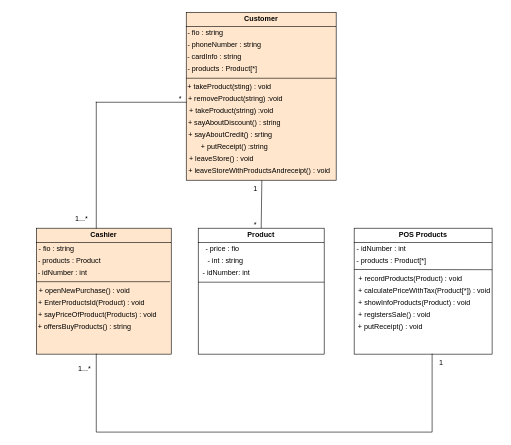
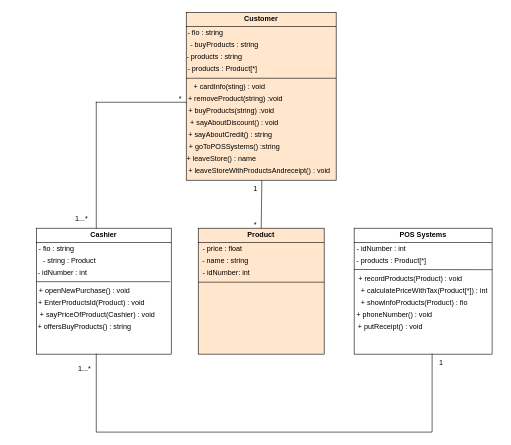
  <mxCell id="0" />
  <mxCell id="1" parent="0" />
  <mxCell id="2" value="&lt;p style=&quot;margin:0px;margin-top:4px;text-align:center;&quot;&gt;&lt;b&gt;Customer&lt;/b&gt;&lt;/p&gt;&lt;hr size=&quot;1&quot; style=&quot;border-style:solid;&quot;&gt;&lt;div style=&quot;height:2px;&quot;&gt;&lt;/div&gt;" style="verticalAlign=top;align=left;overflow=fill;html=1;whiteSpace=wrap;fillColor=#ffe6cc;" vertex="1" parent="1"><mxGeometry x="310" y="20" width="250" height="280" as="geometry" /></mxCell>
  <mxCell id="3" value="&amp;nbsp; &amp;nbsp; - fio : string" style="text;html=1;align=center;verticalAlign=middle;resizable=0;points=[];autosize=1;strokeColor=none;fillColor=none;" vertex="1" parent="1"><mxGeometry x="285" y="40" width="100" height="30" as="geometry" /></mxCell>
- <mxCell id="4" value="&amp;nbsp; - phoneNumber : string" style="text;html=1;align=center;verticalAlign=middle;resizable=0;points=[];autosize=1;strokeColor=none;fillColor=none;" vertex="1" parent="1"><mxGeometry x="295" y="60" width="150" height="30" as="geometry" /></mxCell>
- <mxCell id="5" value="&amp;nbsp; &amp;nbsp; - cardInfo : string" style="text;html=1;align=center;verticalAlign=middle;resizable=0;points=[];autosize=1;strokeColor=none;fillColor=none;" vertex="1" parent="1"><mxGeometry x="285" y="80" width="130" height="30" as="geometry" /></mxCell>
- <mxCell id="6" value="&amp;nbsp; &amp;nbsp; &amp;nbsp; &amp;nbsp;+ takeProduct(sting) : void" style="text;html=1;align=center;verticalAlign=middle;resizable=0;points=[];autosize=1;strokeColor=none;fillColor=none;" vertex="1" parent="1"><mxGeometry x="275" y="130" width="190" height="30" as="geometry" /></mxCell>
+ <mxCell id="4" value="&amp;nbsp; - buyProducts : string" style="text;html=1;align=center;verticalAlign=middle;resizable=0;points=[];autosize=1;strokeColor=none;fillColor=none;" vertex="1" parent="1"><mxGeometry x="295" y="60" width="150" height="30" as="geometry" /></mxCell>
+ <mxCell id="5" value="&amp;nbsp; &amp;nbsp; - products : string" style="text;html=1;align=center;verticalAlign=middle;resizable=0;points=[];autosize=1;strokeColor=none;fillColor=none;" vertex="1" parent="1"><mxGeometry x="285" y="80" width="130" height="30" as="geometry" /></mxCell>
+ <mxCell id="6" value="&amp;nbsp; &amp;nbsp; &amp;nbsp; &amp;nbsp;+ cardInfo(sting) : void" style="text;html=1;align=center;verticalAlign=middle;resizable=0;points=[];autosize=1;strokeColor=none;fillColor=none;" vertex="1" parent="1"><mxGeometry x="275" y="130" width="190" height="30" as="geometry" /></mxCell>
  <mxCell id="7" value="&amp;nbsp; &amp;nbsp; &amp;nbsp; &amp;nbsp; &amp;nbsp; + removeProduct(string) :void" style="text;html=1;align=center;verticalAlign=middle;resizable=0;points=[];autosize=1;strokeColor=none;fillColor=none;" vertex="1" parent="1"><mxGeometry x="270" y="150" width="210" height="30" as="geometry" /></mxCell>
  <mxCell id="8" value="" style="endArrow=none;html=1;rounded=0;" edge="1" parent="1"><mxGeometry width="50" height="50" relative="1" as="geometry"><mxPoint x="310" y="130" as="sourcePoint" /><mxPoint x="560" y="130" as="targetPoint" /></mxGeometry></mxCell>
  <mxCell id="9" value="- products : Product[*]" style="text;html=1;align=center;verticalAlign=middle;resizable=0;points=[];autosize=1;strokeColor=none;fillColor=none;" vertex="1" parent="1"><mxGeometry x="300" y="100" width="140" height="30" as="geometry" /></mxCell>
- <mxCell id="10" value="&amp;nbsp; &amp;nbsp; &amp;nbsp; &amp;nbsp; &amp;nbsp;+ takeProduct(string) :void" style="text;html=1;align=center;verticalAlign=middle;resizable=0;points=[];autosize=1;strokeColor=none;fillColor=none;" vertex="1" parent="1"><mxGeometry x="270" y="170" width="200" height="30" as="geometry" /></mxCell>
- <mxCell id="11" value="&lt;p style=&quot;margin:0px;margin-top:4px;text-align:center;&quot;&gt;&lt;b&gt;Product&lt;/b&gt;&lt;/p&gt;&lt;hr size=&quot;1&quot; style=&quot;border-style:solid;&quot;&gt;&lt;div style=&quot;height:2px;&quot;&gt;&lt;/div&gt;" style="verticalAlign=top;align=left;overflow=fill;html=1;whiteSpace=wrap;" vertex="1" parent="1"><mxGeometry x="330" y="380" width="210" height="210" as="geometry" /></mxCell>
- <mxCell id="12" value="- price : fio" style="text;html=1;align=center;verticalAlign=middle;resizable=0;points=[];autosize=1;strokeColor=none;fillColor=none;" vertex="1" parent="1"><mxGeometry x="325" y="400" width="90" height="30" as="geometry" /></mxCell>
- <mxCell id="13" value="&amp;nbsp; &amp;nbsp;- int : string" style="text;html=1;align=center;verticalAlign=middle;resizable=0;points=[];autosize=1;strokeColor=none;fillColor=none;" vertex="1" parent="1"><mxGeometry x="315" y="420" width="110" height="30" as="geometry" /></mxCell>
+ <mxCell id="10" value="&amp;nbsp; &amp;nbsp; &amp;nbsp; &amp;nbsp; &amp;nbsp;+ buyProducts(string) :void" style="text;html=1;align=center;verticalAlign=middle;resizable=0;points=[];autosize=1;strokeColor=none;fillColor=none;" vertex="1" parent="1"><mxGeometry x="270" y="170" width="200" height="30" as="geometry" /></mxCell>
+ <mxCell id="11" value="&lt;p style=&quot;margin:0px;margin-top:4px;text-align:center;&quot;&gt;&lt;b&gt;Product&lt;/b&gt;&lt;/p&gt;&lt;hr size=&quot;1&quot; style=&quot;border-style:solid;&quot;&gt;&lt;div style=&quot;height:2px;&quot;&gt;&lt;/div&gt;" style="verticalAlign=top;align=left;overflow=fill;html=1;whiteSpace=wrap;fillColor=#ffe6cc;" vertex="1" parent="1"><mxGeometry x="330" y="380" width="210" height="210" as="geometry" /></mxCell>
+ <mxCell id="12" value="- price : float" style="text;html=1;align=center;verticalAlign=middle;resizable=0;points=[];autosize=1;strokeColor=none;fillColor=none;" vertex="1" parent="1"><mxGeometry x="325" y="400" width="90" height="30" as="geometry" /></mxCell>
+ <mxCell id="13" value="&amp;nbsp; &amp;nbsp;- name : string" style="text;html=1;align=center;verticalAlign=middle;resizable=0;points=[];autosize=1;strokeColor=none;fillColor=none;" vertex="1" parent="1"><mxGeometry x="315" y="420" width="110" height="30" as="geometry" /></mxCell>
  <mxCell id="14" value="" style="endArrow=none;html=1;rounded=0;entryX=1;entryY=0.5;entryDx=0;entryDy=0;exitX=0;exitY=0.5;exitDx=0;exitDy=0;" edge="1" parent="1"><mxGeometry width="50" height="50" relative="1" as="geometry"><mxPoint x="330" y="470" as="sourcePoint" /><mxPoint x="540" y="470" as="targetPoint" /></mxGeometry></mxCell>
- <mxCell id="15" value="&lt;p style=&quot;margin:0px;margin-top:4px;text-align:center;&quot;&gt;&lt;b&gt;POS Products&lt;/b&gt;&lt;/p&gt;&lt;hr size=&quot;1&quot; style=&quot;border-style:solid;&quot;&gt;&lt;div style=&quot;height:2px;&quot;&gt;&lt;br&gt;&lt;/div&gt;" style="verticalAlign=top;align=left;overflow=fill;html=1;whiteSpace=wrap;" vertex="1" parent="1"><mxGeometry x="590" y="380" width="230" height="210" as="geometry" /></mxCell>
- <mxCell id="16" value="&lt;p style=&quot;margin:0px;margin-top:4px;text-align:center;&quot;&gt;&lt;b&gt;Cashier&lt;/b&gt;&lt;/p&gt;&lt;hr size=&quot;1&quot; style=&quot;border-style:solid;&quot;&gt;&lt;div style=&quot;height:2px;&quot;&gt;&lt;/div&gt;" style="verticalAlign=top;align=left;overflow=fill;html=1;whiteSpace=wrap;fillColor=#ffe6cc;" vertex="1" parent="1"><mxGeometry x="60" y="380" width="225" height="210" as="geometry" /></mxCell>
+ <mxCell id="15" value="&lt;p style=&quot;margin:0px;margin-top:4px;text-align:center;&quot;&gt;&lt;b&gt;POS Systems&lt;/b&gt;&lt;/p&gt;&lt;hr size=&quot;1&quot; style=&quot;border-style:solid;&quot;&gt;&lt;div style=&quot;height:2px;&quot;&gt;&lt;br&gt;&lt;/div&gt;" style="verticalAlign=top;align=left;overflow=fill;html=1;whiteSpace=wrap;" vertex="1" parent="1"><mxGeometry x="590" y="380" width="230" height="210" as="geometry" /></mxCell>
+ <mxCell id="16" value="&lt;p style=&quot;margin:0px;margin-top:4px;text-align:center;&quot;&gt;&lt;b&gt;Cashier&lt;/b&gt;&lt;/p&gt;&lt;hr size=&quot;1&quot; style=&quot;border-style:solid;&quot;&gt;&lt;div style=&quot;height:2px;&quot;&gt;&lt;/div&gt;" style="verticalAlign=top;align=left;overflow=fill;html=1;whiteSpace=wrap;" vertex="1" parent="1"><mxGeometry x="60" y="380" width="225" height="210" as="geometry" /></mxCell>
  <mxCell id="17" value="&amp;nbsp; - fio : string" style="text;html=1;align=center;verticalAlign=middle;resizable=0;points=[];autosize=1;strokeColor=none;fillColor=none;" vertex="1" parent="1"><mxGeometry x="45" y="400" width="90" height="30" as="geometry" /></mxCell>
  <mxCell id="18" value="" style="endArrow=none;html=1;rounded=0;entryX=1;entryY=0.329;entryDx=0;entryDy=0;entryPerimeter=0;exitX=0.1;exitY=0.98;exitDx=0;exitDy=0;exitPerimeter=0;" edge="1" parent="1"><mxGeometry width="50" height="50" relative="1" as="geometry"><mxPoint x="60" y="469.17" as="sourcePoint" /><mxPoint x="283.17" y="469.17" as="targetPoint" /></mxGeometry></mxCell>
  <mxCell id="19" value="&amp;nbsp; &amp;nbsp; &amp;nbsp; &amp;nbsp;+ EnterProductsId(Product) : void" style="text;html=1;align=center;verticalAlign=middle;resizable=0;points=[];autosize=1;strokeColor=none;fillColor=none;" vertex="1" parent="1"><mxGeometry x="30" y="490" width="220" height="30" as="geometry" /></mxCell>
- <mxCell id="20" value="&amp;nbsp; &amp;nbsp; + sayPriceOfProduct(Products) : void" style="text;html=1;align=center;verticalAlign=middle;resizable=0;points=[];autosize=1;strokeColor=none;fillColor=none;" vertex="1" parent="1"><mxGeometry x="40" y="510" width="230" height="30" as="geometry" /></mxCell>
+ <mxCell id="20" value="&amp;nbsp; &amp;nbsp; + sayPriceOfProduct(Cashier) : void" style="text;html=1;align=center;verticalAlign=middle;resizable=0;points=[];autosize=1;strokeColor=none;fillColor=none;" vertex="1" parent="1"><mxGeometry x="40" y="510" width="230" height="30" as="geometry" /></mxCell>
  <mxCell id="21" value="&amp;nbsp; &amp;nbsp; &amp;nbsp; &amp;nbsp; &amp;nbsp;+ offersBuyProducts() : string" style="text;html=1;align=center;verticalAlign=middle;resizable=0;points=[];autosize=1;strokeColor=none;fillColor=none;" vertex="1" parent="1"><mxGeometry x="20" y="530" width="210" height="30" as="geometry" /></mxCell>
- <mxCell id="22" value="&amp;nbsp; &amp;nbsp;+ sayAboutDiscount() : string" style="text;html=1;align=center;verticalAlign=middle;resizable=0;points=[];autosize=1;strokeColor=none;fillColor=none;" vertex="1" parent="1"><mxGeometry x="290" y="190" width="190" height="30" as="geometry" /></mxCell>
- <mxCell id="23" value="&amp;nbsp; + sayAboutCredit() : srting" style="text;html=1;align=center;verticalAlign=middle;resizable=0;points=[];autosize=1;strokeColor=none;fillColor=none;" vertex="1" parent="1"><mxGeometry x="295" y="210" width="170" height="30" as="geometry" /></mxCell>
+ <mxCell id="22" value="&amp;nbsp; &amp;nbsp;+ sayAboutDiscount() : void" style="text;html=1;align=center;verticalAlign=middle;resizable=0;points=[];autosize=1;strokeColor=none;fillColor=none;" vertex="1" parent="1"><mxGeometry x="290" y="190" width="190" height="30" as="geometry" /></mxCell>
+ <mxCell id="23" value="&amp;nbsp; + sayAboutCredit() : string" style="text;html=1;align=center;verticalAlign=middle;resizable=0;points=[];autosize=1;strokeColor=none;fillColor=none;" vertex="1" parent="1"><mxGeometry x="295" y="210" width="170" height="30" as="geometry" /></mxCell>
  <mxCell id="24" value="&amp;nbsp; &amp;nbsp;- idNumber : int" style="text;html=1;align=center;verticalAlign=middle;resizable=0;points=[];autosize=1;strokeColor=none;fillColor=none;" vertex="1" parent="1"><mxGeometry x="570" y="400" width="120" height="30" as="geometry" /></mxCell>
  <mxCell id="25" value="&amp;nbsp; &amp;nbsp; - idNumber: int" style="text;html=1;align=center;verticalAlign=middle;resizable=0;points=[];autosize=1;strokeColor=none;fillColor=none;" vertex="1" parent="1"><mxGeometry x="310" y="440" width="120" height="30" as="geometry" /></mxCell>
- <mxCell id="26" value="- products : Product" style="text;html=1;align=center;verticalAlign=middle;resizable=0;points=[];autosize=1;strokeColor=none;fillColor=none;" vertex="1" parent="1"><mxGeometry x="50" y="420" width="130" height="30" as="geometry" /></mxCell>
+ <mxCell id="26" value="- string : Product" style="text;html=1;align=center;verticalAlign=middle;resizable=0;points=[];autosize=1;strokeColor=none;fillColor=none;" vertex="1" parent="1"><mxGeometry x="50" y="420" width="130" height="30" as="geometry" /></mxCell>
  <mxCell id="27" value="+ openNewPurchase() : void" style="text;html=1;align=center;verticalAlign=middle;resizable=0;points=[];autosize=1;strokeColor=none;fillColor=none;" vertex="1" parent="1"><mxGeometry x="50" y="470" width="180" height="30" as="geometry" /></mxCell>
  <mxCell id="28" value="&amp;nbsp; - idNumber : int" style="text;html=1;align=center;verticalAlign=middle;resizable=0;points=[];autosize=1;strokeColor=none;fillColor=none;" vertex="1" parent="1"><mxGeometry x="45" y="440" width="110" height="30" as="geometry" /></mxCell>
  <mxCell id="29" value="&amp;nbsp; &amp;nbsp; &amp;nbsp;+ recordProducts(Product) : void" style="text;html=1;align=center;verticalAlign=middle;resizable=0;points=[];autosize=1;strokeColor=none;fillColor=none;" vertex="1" parent="1"><mxGeometry x="570" y="450" width="210" height="30" as="geometry" /></mxCell>
  <mxCell id="30" value="&amp;nbsp; &amp;nbsp; - products : Product[*]" style="text;html=1;align=center;verticalAlign=middle;resizable=0;points=[];autosize=1;strokeColor=none;fillColor=none;" vertex="1" parent="1"><mxGeometry x="570" y="420" width="150" height="30" as="geometry" /></mxCell>
- <mxCell id="31" value="+ putReceipt() :string" style="text;html=1;align=center;verticalAlign=middle;resizable=0;points=[];autosize=1;strokeColor=none;fillColor=none;" vertex="1" parent="1"><mxGeometry x="300" y="230" width="180" height="30" as="geometry" /></mxCell>
- <mxCell id="32" value="&amp;nbsp; &amp;nbsp; + calculatePriceWithTax(Product[*]) : void" style="text;html=1;align=center;verticalAlign=middle;resizable=0;points=[];autosize=1;strokeColor=none;fillColor=none;" vertex="1" parent="1"><mxGeometry x="570" y="470" width="260" height="30" as="geometry" /></mxCell>
- <mxCell id="33" value="&amp;nbsp; &amp;nbsp; &amp;nbsp; &amp;nbsp; &amp;nbsp;+ showInfoProducts(Product) : void" style="text;html=1;align=center;verticalAlign=middle;resizable=0;points=[];autosize=1;strokeColor=none;fillColor=none;" vertex="1" parent="1"><mxGeometry x="555" y="490" width="240" height="30" as="geometry" /></mxCell>
- <mxCell id="34" value="&amp;nbsp;+ registersSale() : void" style="text;html=1;align=center;verticalAlign=middle;resizable=0;points=[];autosize=1;strokeColor=none;fillColor=none;" vertex="1" parent="1"><mxGeometry x="580" y="510" width="150" height="30" as="geometry" /></mxCell>
+ <mxCell id="31" value="+ goToPOSSystems() :string" style="text;html=1;align=center;verticalAlign=middle;resizable=0;points=[];autosize=1;strokeColor=none;fillColor=none;" vertex="1" parent="1"><mxGeometry x="300" y="230" width="180" height="30" as="geometry" /></mxCell>
+ <mxCell id="32" value="&amp;nbsp; &amp;nbsp; + calculatePriceWithTax(Product[*]) : int" style="text;html=1;align=center;verticalAlign=middle;resizable=0;points=[];autosize=1;strokeColor=none;fillColor=none;" vertex="1" parent="1"><mxGeometry x="570" y="470" width="260" height="30" as="geometry" /></mxCell>
+ <mxCell id="33" value="&amp;nbsp; &amp;nbsp; &amp;nbsp; &amp;nbsp; &amp;nbsp;+ showInfoProducts(Product) : fio" style="text;html=1;align=center;verticalAlign=middle;resizable=0;points=[];autosize=1;strokeColor=none;fillColor=none;" vertex="1" parent="1"><mxGeometry x="555" y="490" width="240" height="30" as="geometry" /></mxCell>
+ <mxCell id="34" value="&amp;nbsp;+ phoneNumber() : void" style="text;html=1;align=center;verticalAlign=middle;resizable=0;points=[];autosize=1;strokeColor=none;fillColor=none;" vertex="1" parent="1"><mxGeometry x="580" y="510" width="150" height="30" as="geometry" /></mxCell>
  <mxCell id="35" value="&amp;nbsp; &amp;nbsp;+ putReceipt() : void" style="text;html=1;align=center;verticalAlign=middle;resizable=0;points=[];autosize=1;strokeColor=none;fillColor=none;" vertex="1" parent="1"><mxGeometry x="575" y="530" width="140" height="30" as="geometry" /></mxCell>
- <mxCell id="36" value="&amp;nbsp; + leaveStore() : void" style="text;html=1;align=center;verticalAlign=middle;resizable=0;points=[];autosize=1;strokeColor=none;fillColor=none;" vertex="1" parent="1"><mxGeometry x="295" y="250" width="140" height="30" as="geometry" /></mxCell>
+ <mxCell id="36" value="&amp;nbsp; + leaveStore() : name" style="text;html=1;align=center;verticalAlign=middle;resizable=0;points=[];autosize=1;strokeColor=none;fillColor=none;" vertex="1" parent="1"><mxGeometry x="295" y="250" width="140" height="30" as="geometry" /></mxCell>
  <mxCell id="37" value="&amp;nbsp; &amp;nbsp; + leaveStoreWithProductsAndreceipt() : void" style="text;html=1;align=center;verticalAlign=middle;resizable=0;points=[];autosize=1;strokeColor=none;fillColor=none;" vertex="1" parent="1"><mxGeometry x="290" y="270" width="270" height="30" as="geometry" /></mxCell>
  <mxCell id="38" value="" style="endArrow=none;html=1;rounded=0;entryX=1;entryY=0.478;entryDx=0;entryDy=0;entryPerimeter=0;" edge="1" parent="1"><mxGeometry width="50" height="50" relative="1" as="geometry"><mxPoint x="590" y="448.82" as="sourcePoint" /><mxPoint x="820" y="449.2" as="targetPoint" /></mxGeometry></mxCell>
  <mxCell id="39" value="" style="endArrow=none;html=1;rounded=0;entryX=0.541;entryY=1;entryDx=0;entryDy=0;entryPerimeter=0;" edge="1" parent="1" target="37"><mxGeometry width="50" height="50" relative="1" as="geometry"><mxPoint x="435" y="380" as="sourcePoint" /><mxPoint x="433" y="300" as="targetPoint" /></mxGeometry></mxCell>
  <mxCell id="40" value="1" style="text;html=1;align=center;verticalAlign=middle;resizable=0;points=[];autosize=1;strokeColor=none;fillColor=none;" vertex="1" parent="1"><mxGeometry x="410" y="300" width="30" height="30" as="geometry" /></mxCell>
  <mxCell id="41" value="1...*" style="text;html=1;align=center;verticalAlign=middle;resizable=0;points=[];autosize=1;strokeColor=none;fillColor=none;" vertex="1" parent="1"><mxGeometry x="120" y="600" width="40" height="30" as="geometry" /></mxCell>
  <mxCell id="42" value="" style="shape=partialRectangle;whiteSpace=wrap;html=1;bottom=1;right=1;left=1;top=0;fillColor=none;routingCenterX=-0.5;" vertex="1" parent="1"><mxGeometry x="160" y="590" width="560" height="130" as="geometry" /></mxCell>
  <mxCell id="43" value="1" style="text;html=1;align=center;verticalAlign=middle;resizable=0;points=[];autosize=1;strokeColor=none;fillColor=none;" vertex="1" parent="1"><mxGeometry x="720" y="590" width="30" height="30" as="geometry" /></mxCell>
  <mxCell id="44" value="" style="shape=partialRectangle;whiteSpace=wrap;html=1;bottom=0;right=0;fillColor=none;" vertex="1" parent="1"><mxGeometry x="160" y="170" width="150" height="210" as="geometry" /></mxCell>
  <mxCell id="45" value="1...*" style="text;html=1;align=center;verticalAlign=middle;resizable=0;points=[];autosize=1;strokeColor=none;fillColor=none;" vertex="1" parent="1"><mxGeometry x="115" y="350" width="40" height="30" as="geometry" /></mxCell>
  <mxCell id="46" value="*" style="text;html=1;align=center;verticalAlign=middle;resizable=0;points=[];autosize=1;strokeColor=none;fillColor=none;" vertex="1" parent="1"><mxGeometry x="285" y="150" width="30" height="30" as="geometry" /></mxCell>
  <mxCell id="47" value="*" style="text;html=1;align=center;verticalAlign=middle;resizable=0;points=[];autosize=1;strokeColor=none;fillColor=none;" vertex="1" parent="1"><mxGeometry x="410" y="360" width="30" height="30" as="geometry" /></mxCell>
